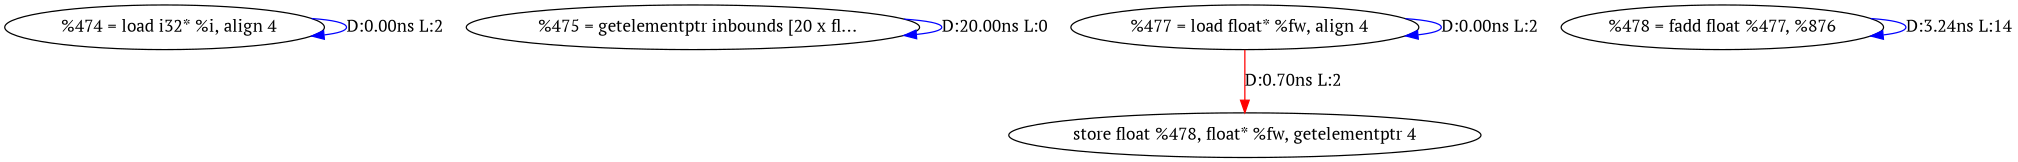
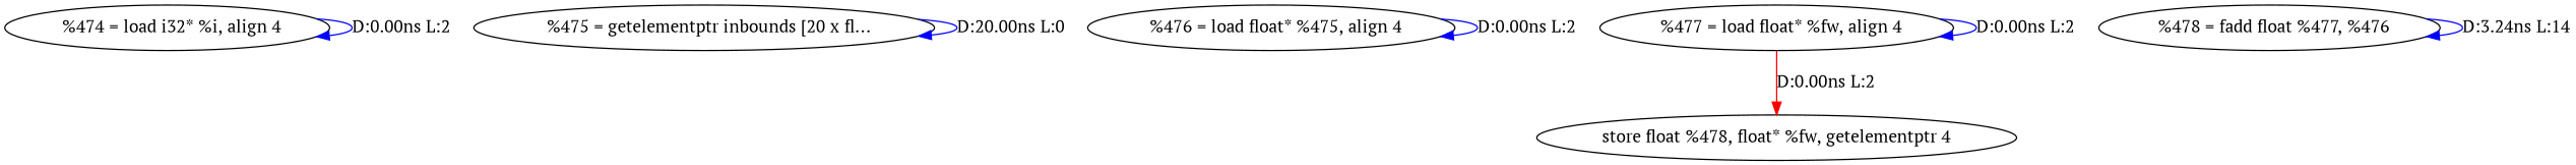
  digraph {
    fontname="PT Serif"
    node [fontname="PT Serif"]
    edge [color=blue fontname="PT Serif"]
    n1 [label="  %474 = load i32* %i, align 4"]
    n2 [label="  %475 = getelementptr inbounds [20 x fl..."]
+   n3 [label="  %476 = load float* %475, align 4"]
    n4 [label="  %477 = load float* %fw, align 4"]
    n5 [label="store float %478, float* %fw, getelementptr 4"]
-   n6 [label="%478 = fadd float %477, %876"]
+   n6 [label="  %478 = fadd float %477, %476"]
    n1 -> n1 [label="D:0.00ns L:2"]
    n2 -> n2 [label="D:20.00ns L:0"]
+   n3 -> n3 [label="D:0.00ns L:2"]
    n4 -> n4 [label="D:0.00ns L:2"]
-   n4 -> n5 [color=red label="D:0.70ns L:2"]
+   n4 -> n5 [color=red label="D:0.00ns L:2"]
    n6 -> n6 [label="D:3.24ns L:14"]
  }
